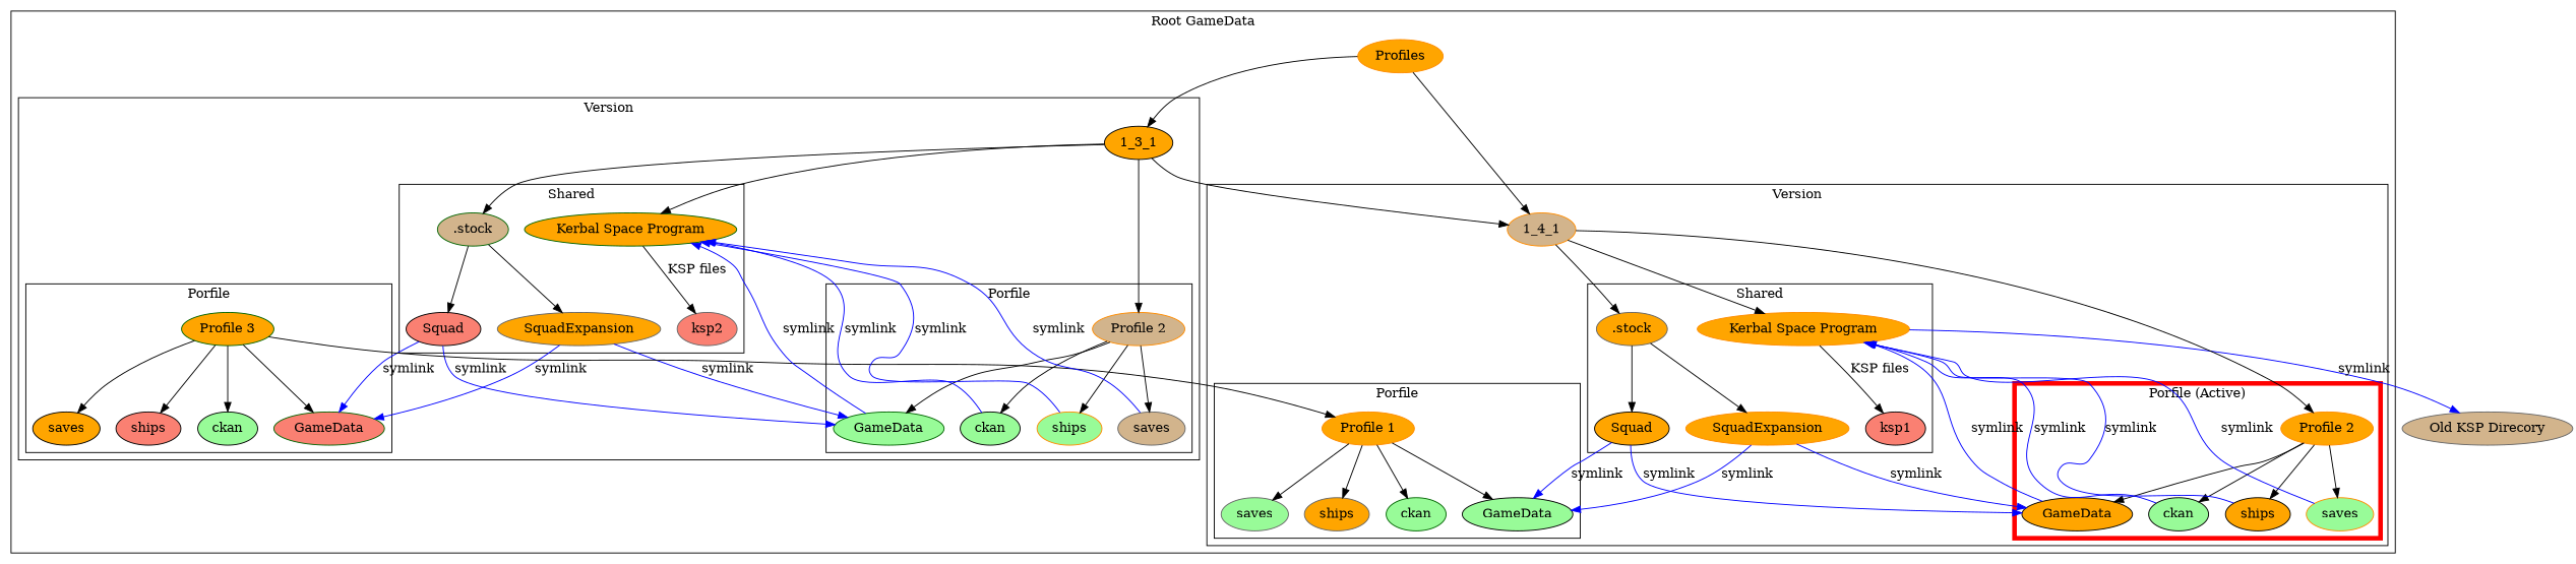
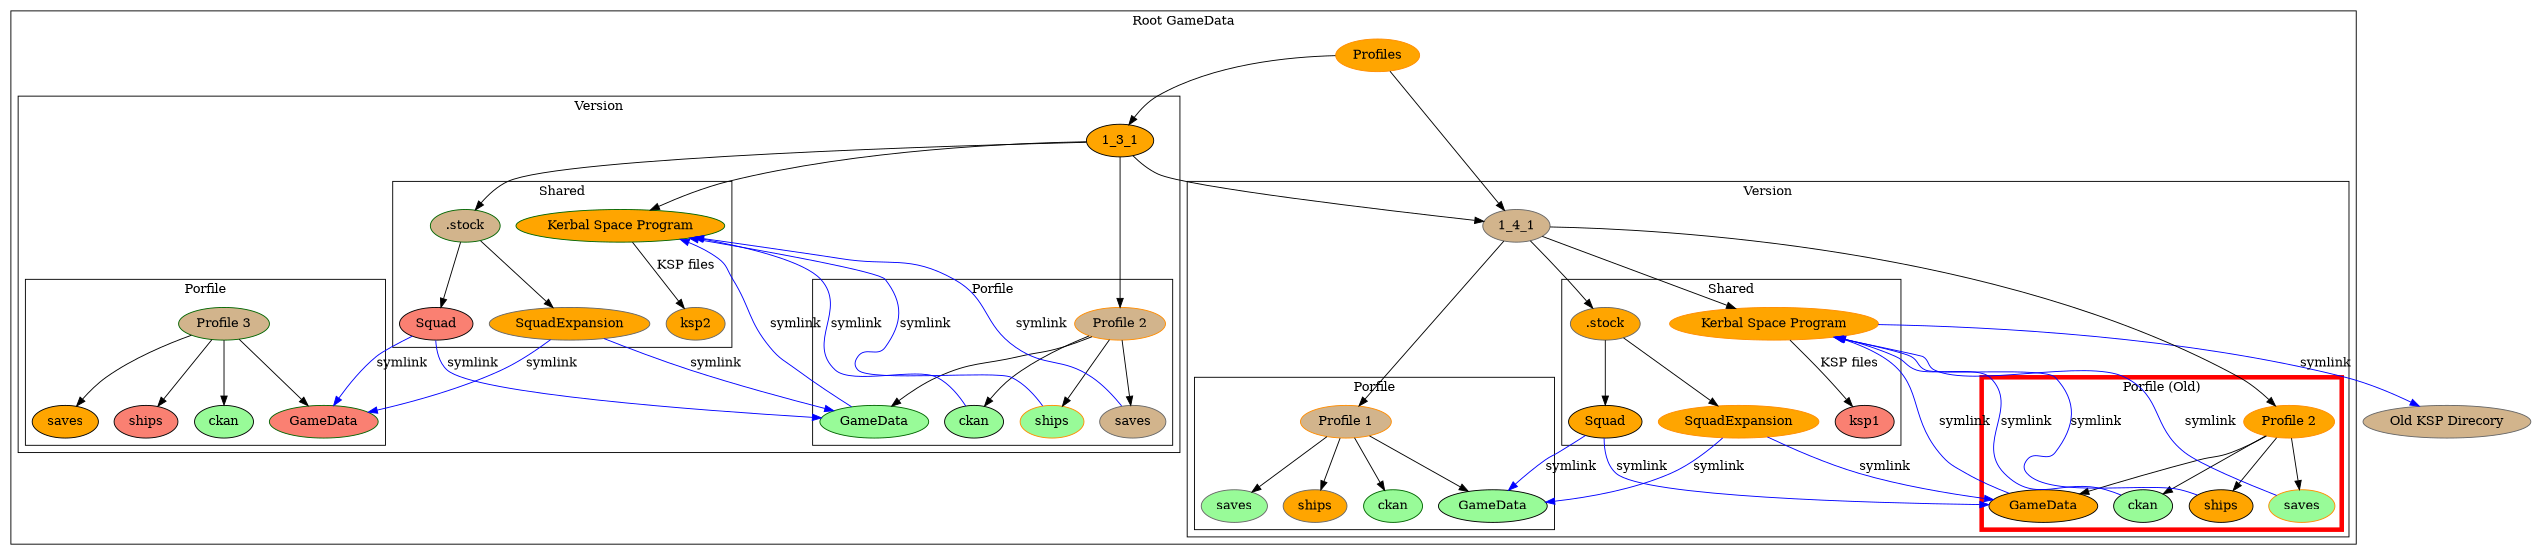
  digraph {
    rankdir=TB
    node [color=black fillcolor=orange style=filled]
    n1 [color=gray40 label=".stock"]
    n2 [label=Squad]
    n3 [color=darkorange label=SquadExpansion]
    n4 [color=darkorange label="Kerbal Space Program"]
    ksp1 [fillcolor=salmon]
-   n6 [color=darkorange label="Profile 1"]
+   n6 [color=darkorange fillcolor=tan label="Profile 1"]
    n7 [fillcolor=palegreen label=GameData]
    n8 [color=gray40 fillcolor=palegreen label=saves]
    n9 [color=gray40 label=ships]
    n10 [color=darkgreen fillcolor=palegreen label=ckan]
    n11 [color=darkorange label="Profile 2"]
    n12 [label=GameData]
    n13 [color=darkorange fillcolor=palegreen label=saves]
    n14 [label=ships]
    n15 [fillcolor=palegreen label=ckan]
-   "1_4_1" [color=darkorange fillcolor=tan]
+   "1_4_1" [color=gray40 fillcolor=tan]
    n17 [color=darkgreen fillcolor=tan label=".stock"]
    n18 [fillcolor=salmon label=Squad]
    n19 [color=gray40 label=SquadExpansion]
    n20 [color=darkgreen label="Kerbal Space Program"]
-   ksp2 [color=gray40 fillcolor=salmon]
-   n22 [color=darkgreen label="Profile 3"]
+   ksp2 [color=gray40]
+   n22 [color=darkgreen fillcolor=tan label="Profile 3"]
    n23 [color=darkgreen fillcolor=salmon label=GameData]
    n24 [label=saves]
    n25 [fillcolor=salmon label=ships]
    n26 [fillcolor=palegreen label=ckan]
    n27 [color=darkorange fillcolor=tan label="Profile 2"]
    n28 [color=darkgreen fillcolor=palegreen label=GameData]
    n29 [color=gray40 fillcolor=tan label=saves]
    n30 [color=darkorange fillcolor=palegreen label=ships]
    n31 [fillcolor=palegreen label=ckan]
    "1_3_1"
    Profiles [color=darkorange]
    "Old KSP Direcory" [color=gray40 fillcolor=tan]
    subgraph cluster_1 {
      label="Root GameData"
      Profiles
      subgraph cluster_2 {
        label=Version
        "1_4_1"
        subgraph cluster_3 {
          label=Shared
          n1
          n2
          n3
          n4
          ksp1
        }
        subgraph cluster_4 {
          label=Porfile
          n6
          n7
          n8
          n9
          n10
        }
        subgraph cluster_5 {
          color=red
-         label="Porfile (Active)"
+         label="Porfile (Old)"
          penwidth=5
          n11
          n12
          n13
          n14
          n15
        }
      }
      subgraph cluster_6 {
        label=Version
        "1_3_1"
        subgraph cluster_7 {
          label=Shared
          n17
          n18
          n19
          n20
          ksp2
        }
        subgraph cluster_8 {
          label=Porfile
          n22
          n23
          n24
          n25
          n26
        }
        subgraph cluster_9 {
          label=Porfile
          n27
          n28
          n29
          n30
          n31
        }
      }
    }
    n1 -> n2
    n1 -> n3
    n2 -> n7 [color=blue label=symlink weight=1]
    n2 -> n12 [color=blue label=symlink weight=1]
    n3 -> n7 [color=blue label=symlink weight=1]
    n3 -> n12 [color=blue label=symlink weight=1]
    n4 -> ksp1 [label="KSP files"]
    n4 -> "Old KSP Direcory" [color=blue label=symlink weight=0.5]
    n6 -> n7
    n6 -> n8
    n6 -> n9
    n6 -> n10
    n11 -> n12
    n11 -> n13
    n11 -> n14
    n11 -> n15
    n12 -> n4 [color=blue label=symlink weight=0.1]
    n13 -> n4 [color=blue label=symlink weight=0.1]
    n14 -> n4 [color=blue label=symlink weight=0.1]
    n15 -> n4 [color=blue label=symlink weight=0.1]
    "1_4_1" -> n1
    "1_4_1" -> n4
-   n22 -> n6
+   "1_4_1" -> n6
    "1_4_1" -> n11
    n17 -> n18
    n17 -> n19
    n18 -> n23 [color=blue label=symlink weight=1]
    n18 -> n28 [color=blue label=symlink weight=1]
    n19 -> n23 [color=blue label=symlink weight=1]
    n19 -> n28 [color=blue label=symlink weight=1]
    n20 -> ksp2 [label="KSP files"]
    n22 -> n23
    n22 -> n24
    n22 -> n25
    n22 -> n26
    n27 -> n28
    n27 -> n29
    n27 -> n30
    n27 -> n31
    n28 -> n20 [color=blue label=symlink weight=0.5]
    n29 -> n20 [color=blue label=symlink weight=0.5]
    n30 -> n20 [color=blue label=symlink weight=0.5]
    n31 -> n20 [color=blue label=symlink weight=0.5]
    "1_3_1" -> "1_4_1"
    "1_3_1" -> n17
    "1_3_1" -> n20
    "1_3_1" -> n27
    Profiles -> "1_4_1"
    Profiles -> "1_3_1"
  }
